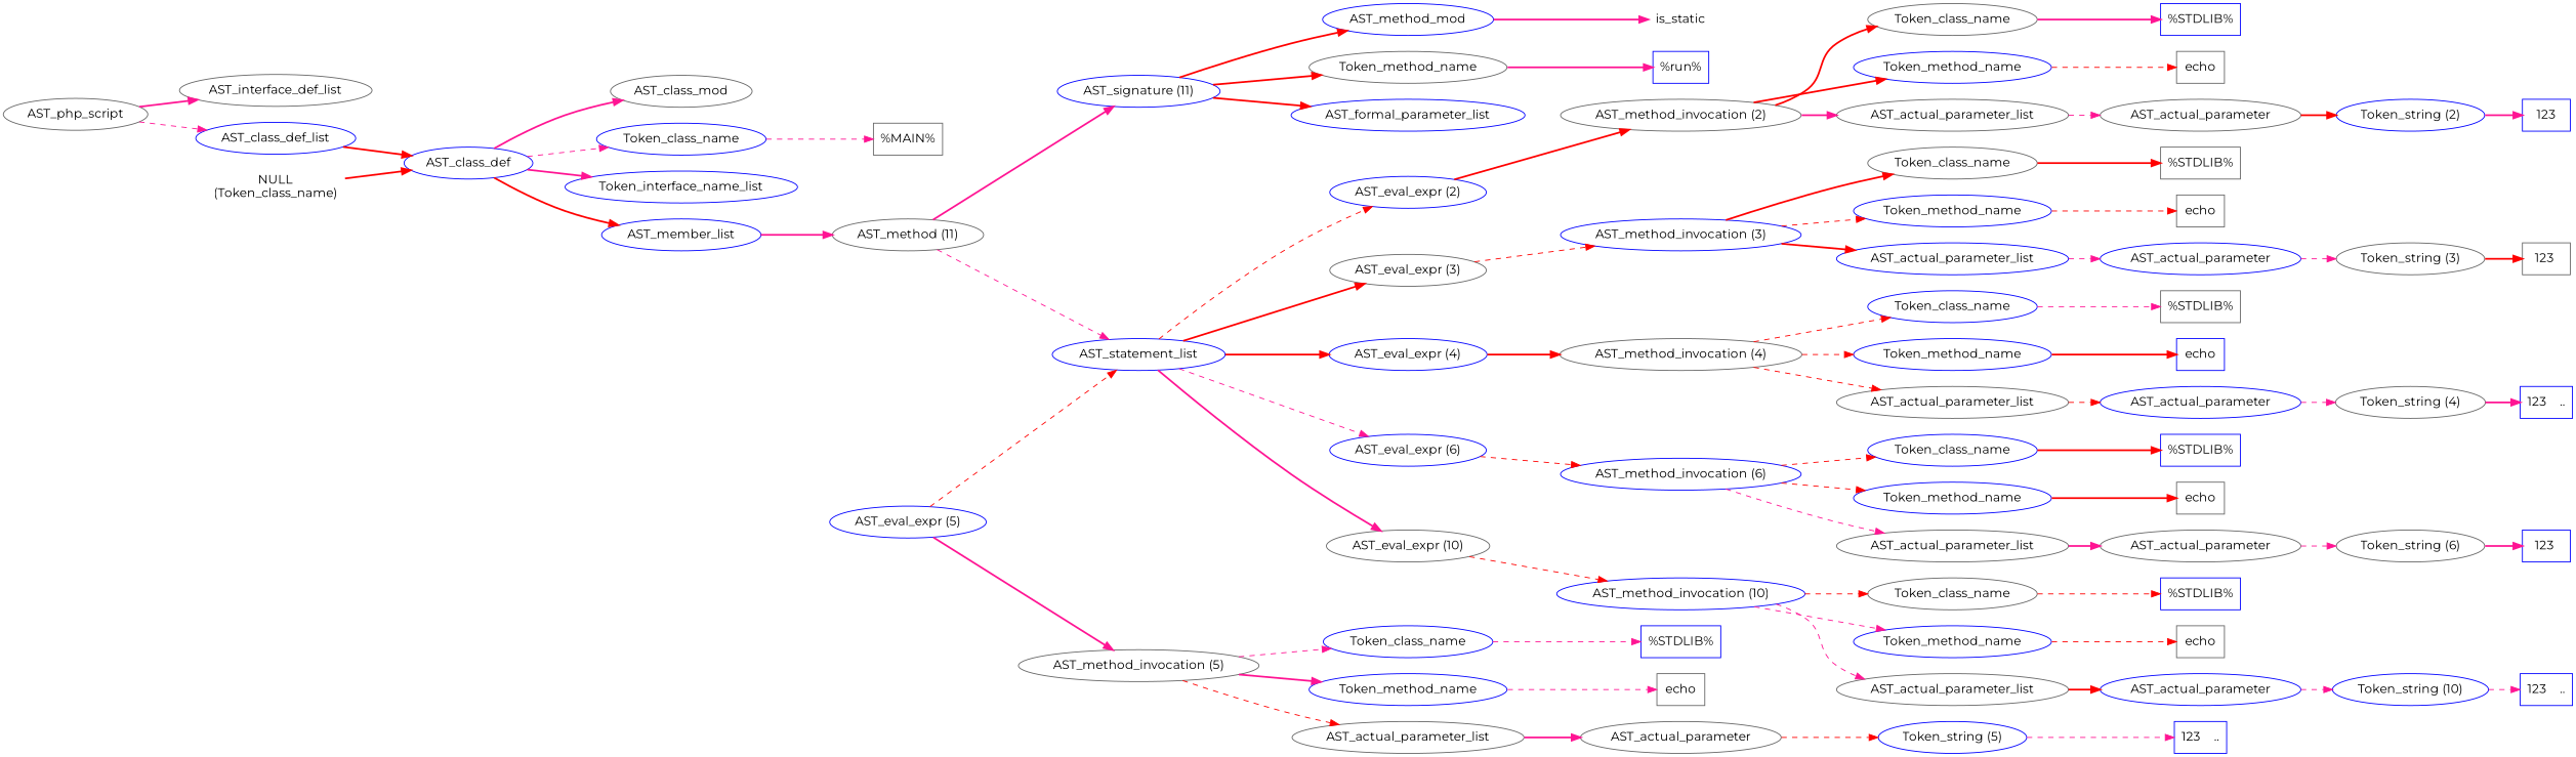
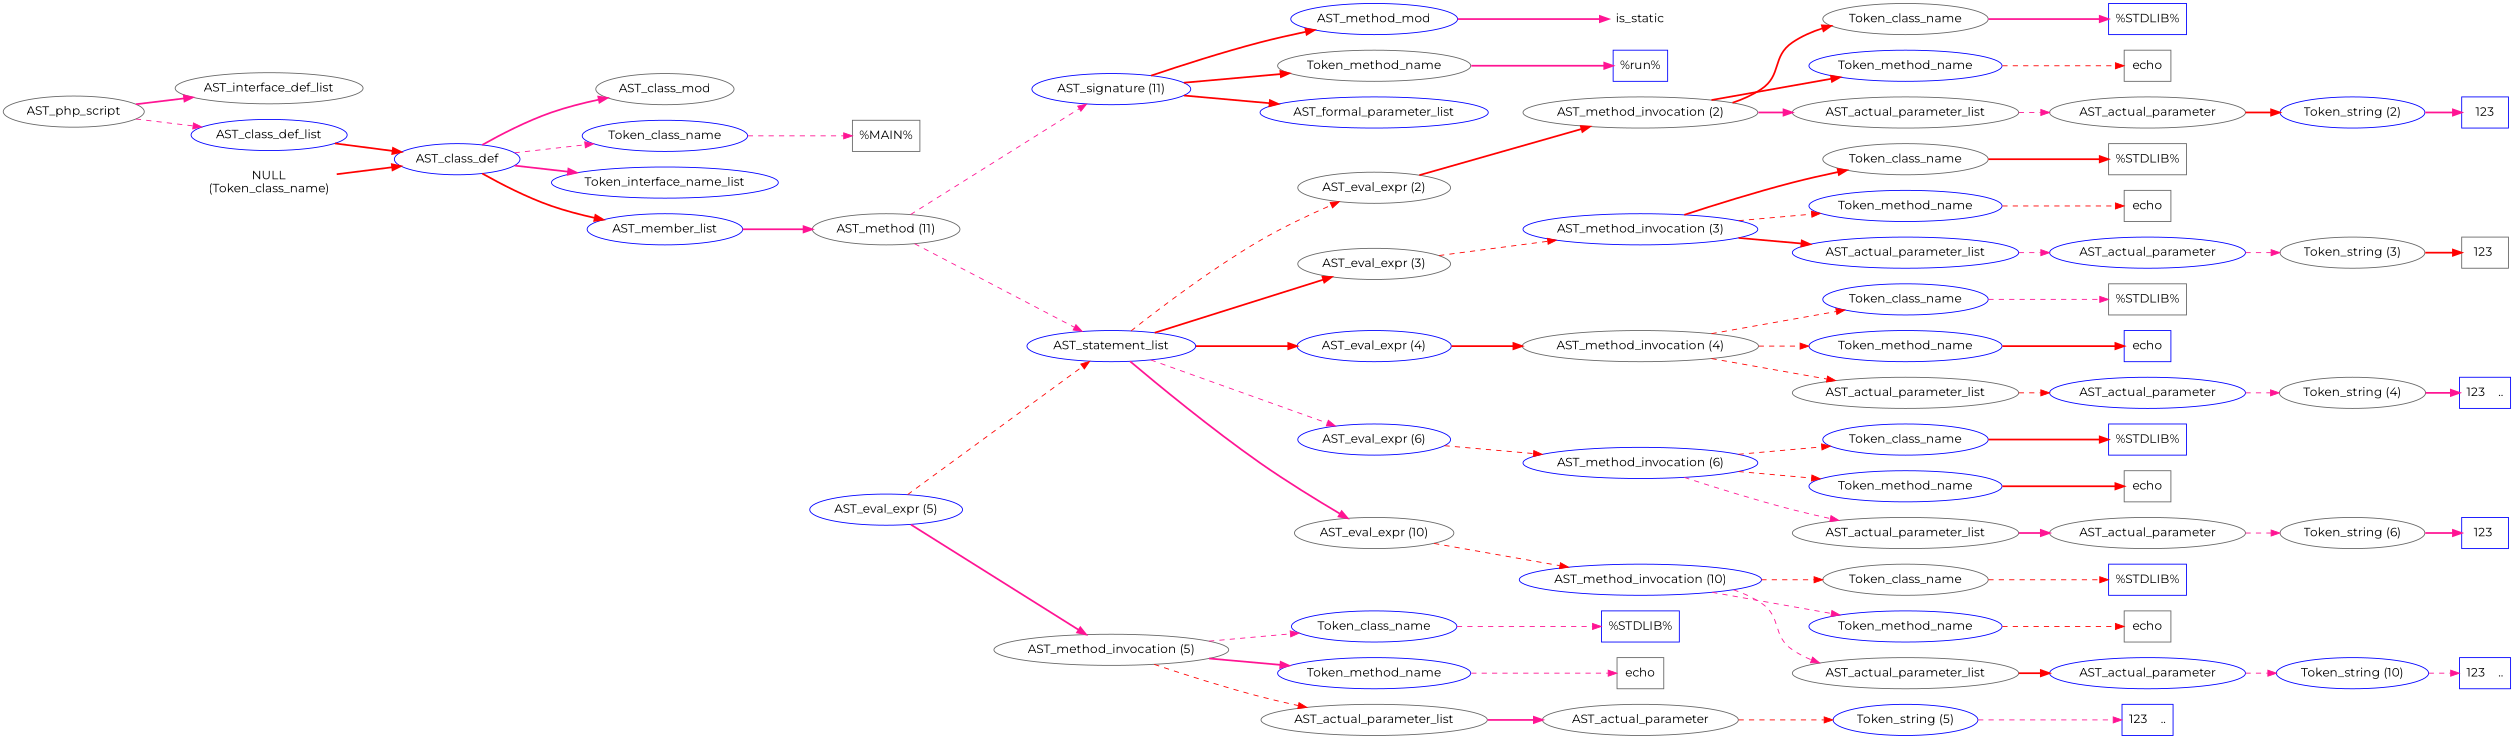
  digraph {
    fontname=Montserrat
    rankdir=LR
    node [color=blue fontname=Montserrat]
    edge [color=red fontname=Montserrat style=dashed]
    n1 [color=gray40 label=AST_php_script]
    n2 [color=gray40 label=AST_interface_def_list]
    n3 [label=AST_class_def_list]
    n4 [label=AST_class_def]
    n5 [color=gray40 label=AST_class_mod]
    n6 [label=Token_class_name]
    n7 [label=Token_interface_name_list]
    n8 [label=AST_member_list]
    n9 [color=gray40 label="%MAIN%" shape=box]
    n10 [label="NULL\n(Token_class_name)" shape=plaintext]
    n11 [color=gray40 label="AST_method (11)"]
    n12 [label="AST_signature (11)"]
    n13 [label=AST_statement_list]
    n14 [label=AST_method_mod]
    n15 [color=gray40 label=Token_method_name]
    n16 [label=AST_formal_parameter_list]
-   n17 [label="AST_eval_expr (2)"]
+   n17 [color=gray40 label="AST_eval_expr (2)"]
    n18 [color=gray40 label="AST_eval_expr (3)"]
    n19 [label="AST_eval_expr (4)"]
    n20 [label="AST_eval_expr (6)"]
    n21 [color=gray40 label="AST_eval_expr (10)"]
    n22 [color=gray40 label=is_static shape=plaintext]
    n23 [label="%run%" shape=box]
    n24 [color=gray40 label="AST_method_invocation (2)"]
    n25 [label="AST_method_invocation (3)"]
    n26 [color=gray40 label="AST_method_invocation (4)"]
    n27 [label="AST_eval_expr (5)"]
    n28 [color=gray40 label="AST_method_invocation (5)"]
    n29 [label="AST_method_invocation (6)"]
    n30 [label="AST_method_invocation (10)"]
    n31 [color=gray40 label=Token_class_name]
    n32 [label=Token_method_name]
    n33 [color=gray40 label=AST_actual_parameter_list]
    n34 [label="%STDLIB%" shape=box]
    n35 [color=gray40 label=echo shape=box]
    n36 [color=gray40 label=AST_actual_parameter]
    n37 [label="Token_string (2)"]
    n38 [label=123 shape=box]
    n39 [color=gray40 label=Token_class_name]
    n40 [label=Token_method_name]
    n41 [label=AST_actual_parameter_list]
    n42 [color=gray40 label="%STDLIB%" shape=box]
    n43 [color=gray40 label=echo shape=box]
    n44 [label=AST_actual_parameter]
    n45 [color=gray40 label="Token_string (3)"]
    n46 [color=gray40 label="123 " shape=box]
    n47 [label=Token_class_name]
    n48 [label=Token_method_name]
    n49 [color=gray40 label=AST_actual_parameter_list]
    n50 [color=gray40 label="%STDLIB%" shape=box]
    n51 [label=echo shape=box]
    n52 [label=AST_actual_parameter]
    n53 [color=gray40 label="Token_string (4)"]
    n54 [label="123    .." shape=box]
    n55 [label=Token_class_name]
    n56 [label=Token_method_name]
    n57 [color=gray40 label=AST_actual_parameter_list]
    n58 [label="%STDLIB%" shape=box]
    n59 [color=gray40 label=echo shape=box]
    n60 [color=gray40 label=AST_actual_parameter]
    n61 [label="Token_string (5)"]
    n62 [label="123    .." shape=box]
    n63 [label=Token_class_name]
    n64 [label=Token_method_name]
    n65 [color=gray40 label=AST_actual_parameter_list]
    n66 [label="%STDLIB%" shape=box]
    n67 [color=gray40 label=echo shape=box]
    n68 [color=gray40 label=AST_actual_parameter]
    n69 [color=gray40 label="Token_string (6)"]
    n70 [label="123 " shape=box]
    n71 [color=gray40 label=Token_class_name]
    n72 [label=Token_method_name]
    n73 [color=gray40 label=AST_actual_parameter_list]
    n74 [label="%STDLIB%" shape=box]
    n75 [color=gray40 label=echo shape=box]
    n76 [label=AST_actual_parameter]
    n77 [label="Token_string (10)"]
    n78 [label="123    .." shape=box]
    n1 -> n2 [color=deeppink style=bold]
    n1 -> n3 [color=deeppink]
    n3 -> n4 [style=bold]
    n4 -> n5 [color=deeppink style=bold]
    n4 -> n6 [color=deeppink]
    n4 -> n7 [color=deeppink style=bold]
    n4 -> n8 [style=bold]
    n6 -> n9 [color=deeppink]
    n8 -> n11 [color=deeppink style=bold]
    n10 -> n4 [style=bold]
-   n11 -> n12 [color=deeppink style=bold]
+   n11 -> n12 [color=deeppink]
    n11 -> n13 [color=deeppink]
    n12 -> n14 [style=bold]
    n12 -> n15 [style=bold]
    n12 -> n16 [style=bold]
    n13 -> n17
    n13 -> n18 [style=bold]
    n13 -> n19 [style=bold]
    n13 -> n20 [color=deeppink]
    n13 -> n21 [color=deeppink style=bold]
    n14 -> n22 [color=deeppink style=bold]
    n15 -> n23 [color=deeppink style=bold]
    n17 -> n24 [style=bold]
    n18 -> n25
    n19 -> n26 [style=bold]
    n20 -> n29
    n21 -> n30
    n24 -> n31 [style=bold]
    n24 -> n32 [style=bold]
    n24 -> n33 [color=deeppink style=bold]
    n25 -> n39 [style=bold]
    n25 -> n40
    n25 -> n41 [style=bold]
    n26 -> n47
    n26 -> n48
    n26 -> n49
    n27 -> n13
    n27 -> n28 [color=deeppink style=bold]
    n28 -> n55 [color=deeppink]
    n28 -> n56 [color=deeppink style=bold]
    n28 -> n57
    n29 -> n63
    n29 -> n64
    n29 -> n65 [color=deeppink]
    n30 -> n71
    n30 -> n72 [color=deeppink]
    n30 -> n73 [color=deeppink]
    n31 -> n34 [color=deeppink style=bold]
    n32 -> n35
    n33 -> n36 [color=deeppink]
    n36 -> n37 [style=bold]
    n37 -> n38 [color=deeppink style=bold]
    n39 -> n42 [style=bold]
    n40 -> n43
    n41 -> n44 [color=deeppink]
    n44 -> n45 [color=deeppink]
    n45 -> n46 [style=bold]
    n47 -> n50 [color=deeppink]
    n48 -> n51 [style=bold]
    n49 -> n52
    n52 -> n53 [color=deeppink]
    n53 -> n54 [color=deeppink style=bold]
    n55 -> n58 [color=deeppink]
    n56 -> n59 [color=deeppink]
    n57 -> n60 [color=deeppink style=bold]
    n60 -> n61
    n61 -> n62 [color=deeppink]
    n63 -> n66 [style=bold]
    n64 -> n67 [style=bold]
    n65 -> n68 [color=deeppink style=bold]
    n68 -> n69 [color=deeppink]
    n69 -> n70 [color=deeppink style=bold]
    n71 -> n74
    n72 -> n75
    n73 -> n76 [style=bold]
    n76 -> n77 [color=deeppink]
    n77 -> n78 [color=deeppink]
  }
